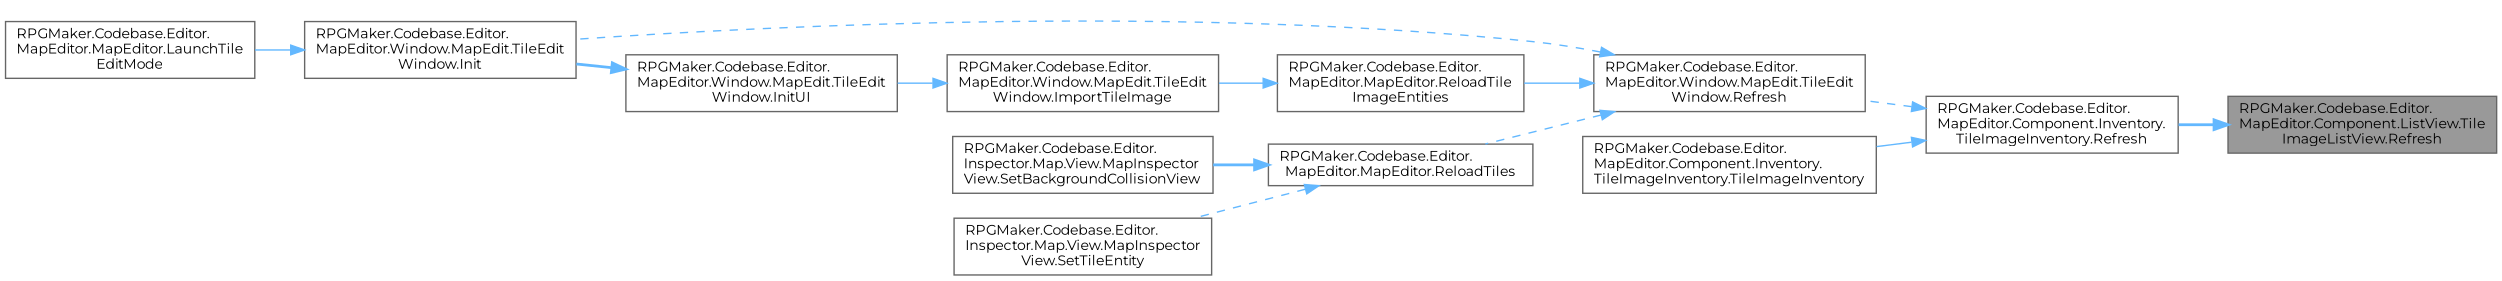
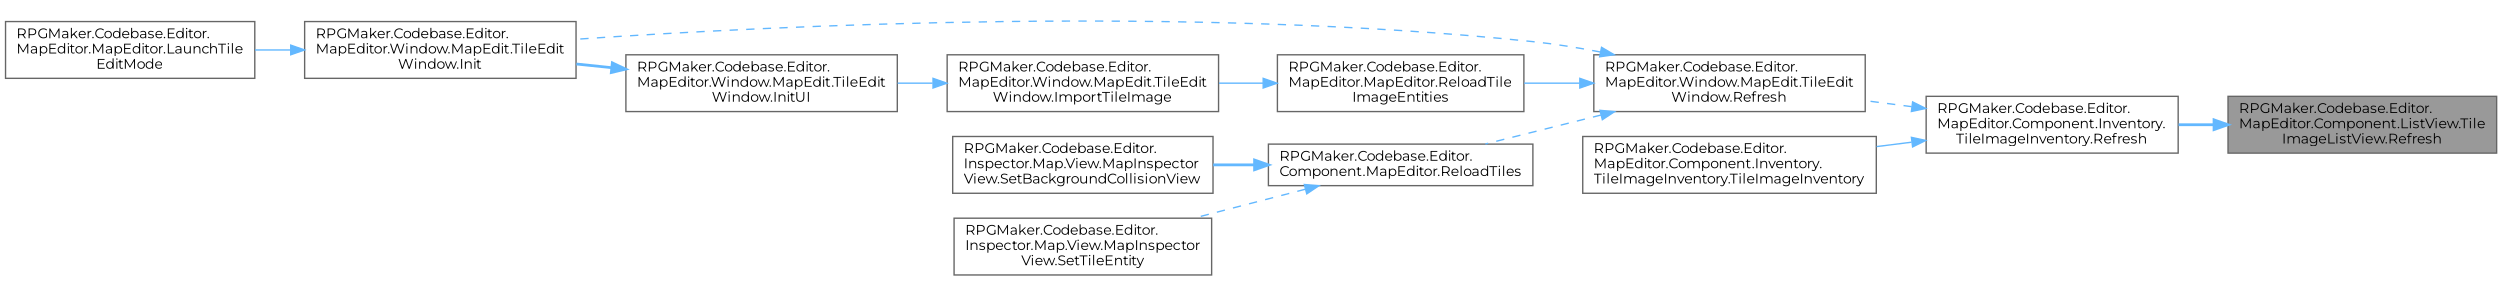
  digraph {
    rankdir=RL
    fontname=Montserrat
    node [color=grey40 fillcolor=white fontname=Montserrat fontsize=10 shape=box style=filled]
    edge [color=steelblue1 dir=back fontname=Montserrat fontsize=10 labelfontname=Helvetica labelfontsize=10 style=solid]
    n1 [color=gray40 fillcolor=grey60 fontcolor=black height=0.2 label="RPGMaker.Codebase.Editor.\lMapEditor.Component.ListView.Tile\lImageListView.Refresh" width=0.4]
    n2 [height=0.2 label="RPGMaker.Codebase.Editor.\lMapEditor.Component.Inventory.\lTileImageInventory.Refresh" width=0.4]
    n3 [height=0.2 label="RPGMaker.Codebase.Editor.\lMapEditor.Window.MapEdit.TileEdit\lWindow.Refresh" width=0.4]
    n4 [height=0.2 label="RPGMaker.Codebase.Editor.\lMapEditor.Component.Inventory.\lTileImageInventory.TileImageInventory" width=0.4]
    n5 [height=0.2 label="RPGMaker.Codebase.Editor.\lMapEditor.Window.MapEdit.TileEdit\lWindow.Init" width=0.4]
    n6 [height=0.2 label="RPGMaker.Codebase.Editor.\lMapEditor.MapEditor.ReloadTile\lImageEntities" width=0.4]
-   n7 [height=0.2 label="RPGMaker.Codebase.Editor.\lMapEditor.MapEditor.ReloadTiles" width=0.4]
+   n7 [height=0.2 label="RPGMaker.Codebase.Editor.\lComponent.MapEditor.ReloadTiles" width=0.4]
    n8 [height=0.2 label="RPGMaker.Codebase.Editor.\lMapEditor.MapEditor.LaunchTile\lEditMode" width=0.4]
    n9 [height=0.2 label="RPGMaker.Codebase.Editor.\lMapEditor.Window.MapEdit.TileEdit\lWindow.ImportTileImage" width=0.4]
    n10 [height=0.2 label="RPGMaker.Codebase.Editor.\lMapEditor.Window.MapEdit.TileEdit\lWindow.InitUI" width=0.4]
    n11 [height=0.2 label="RPGMaker.Codebase.Editor.\lInspector.Map.View.MapInspector\lView.SetBackgroundCollisionView" width=0.4]
    n12 [height=0.2 label="RPGMaker.Codebase.Editor.\lInspector.Map.View.MapInspector\lView.SetTileEntity" width=0.4]
    n1 -> n2 [style=bold]
    n2 -> n3 [style=dashed]
    n2 -> n4
    n3 -> n5 [style=dashed]
    n3 -> n6
    n3 -> n7 [style=dashed]
    n5 -> n8
    n6 -> n9
    n7 -> n11 [style=bold]
    n7 -> n12 [style=dashed]
    n9 -> n10
    n10 -> n5 [style=bold]
  }
